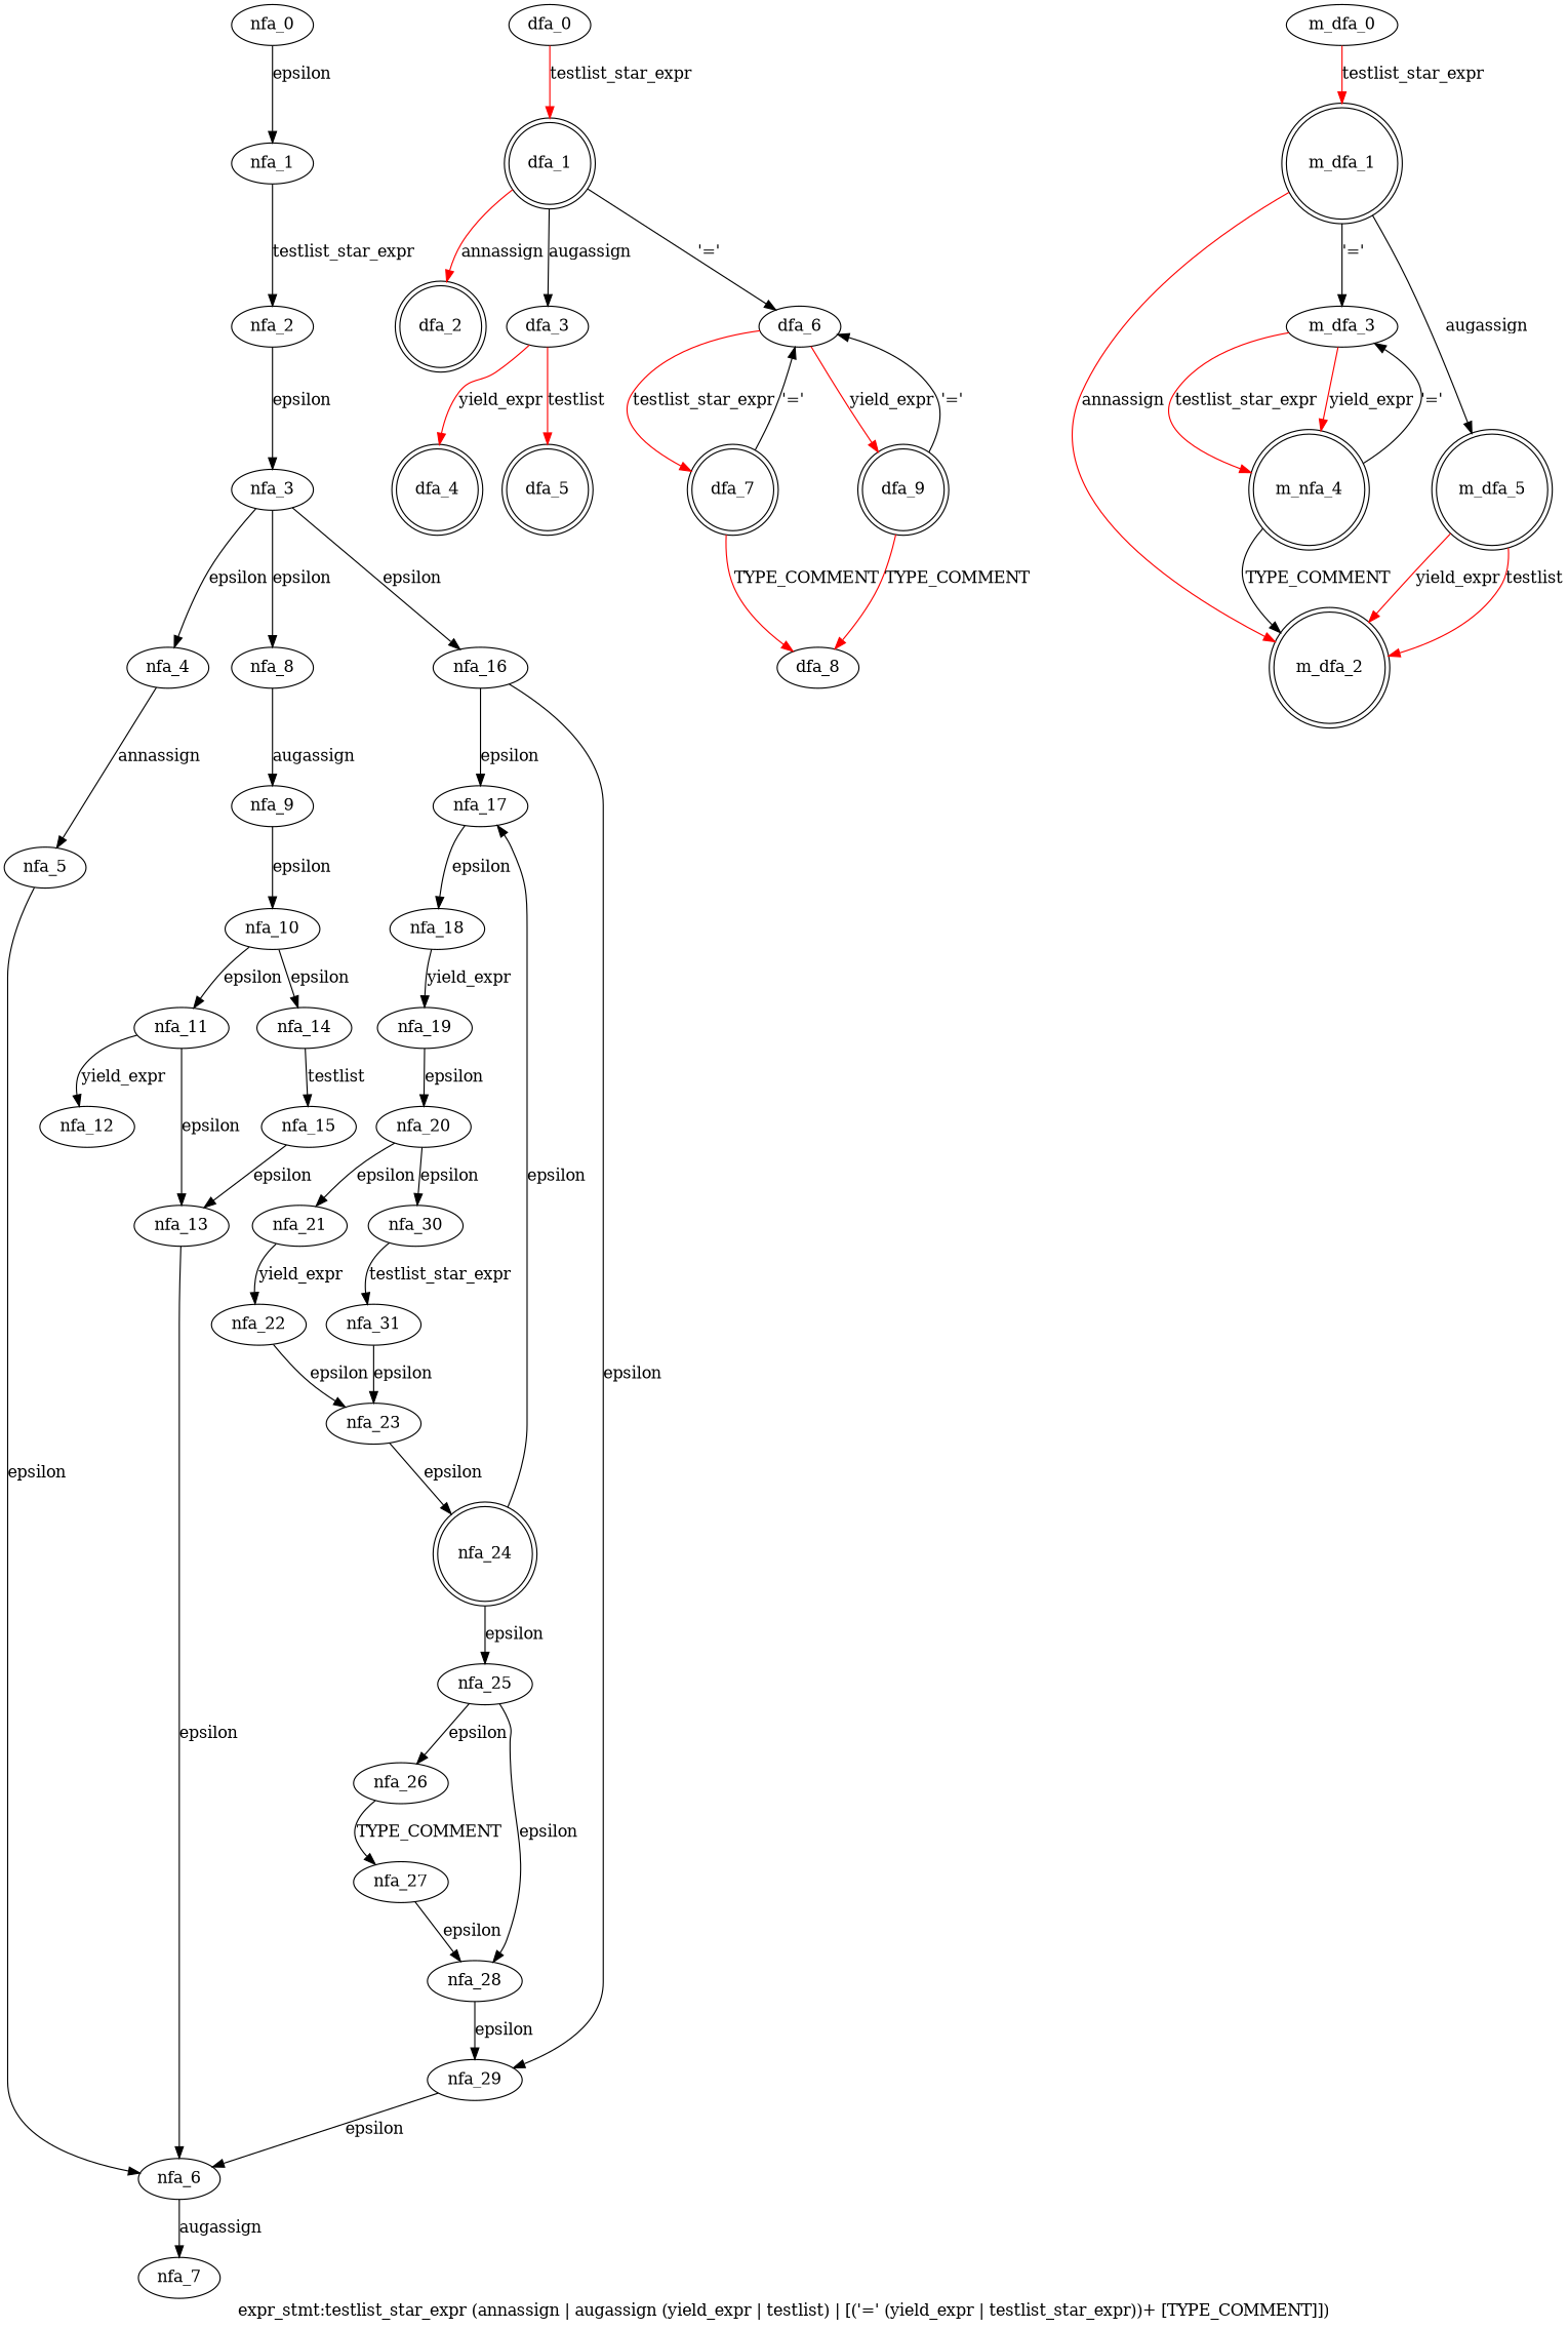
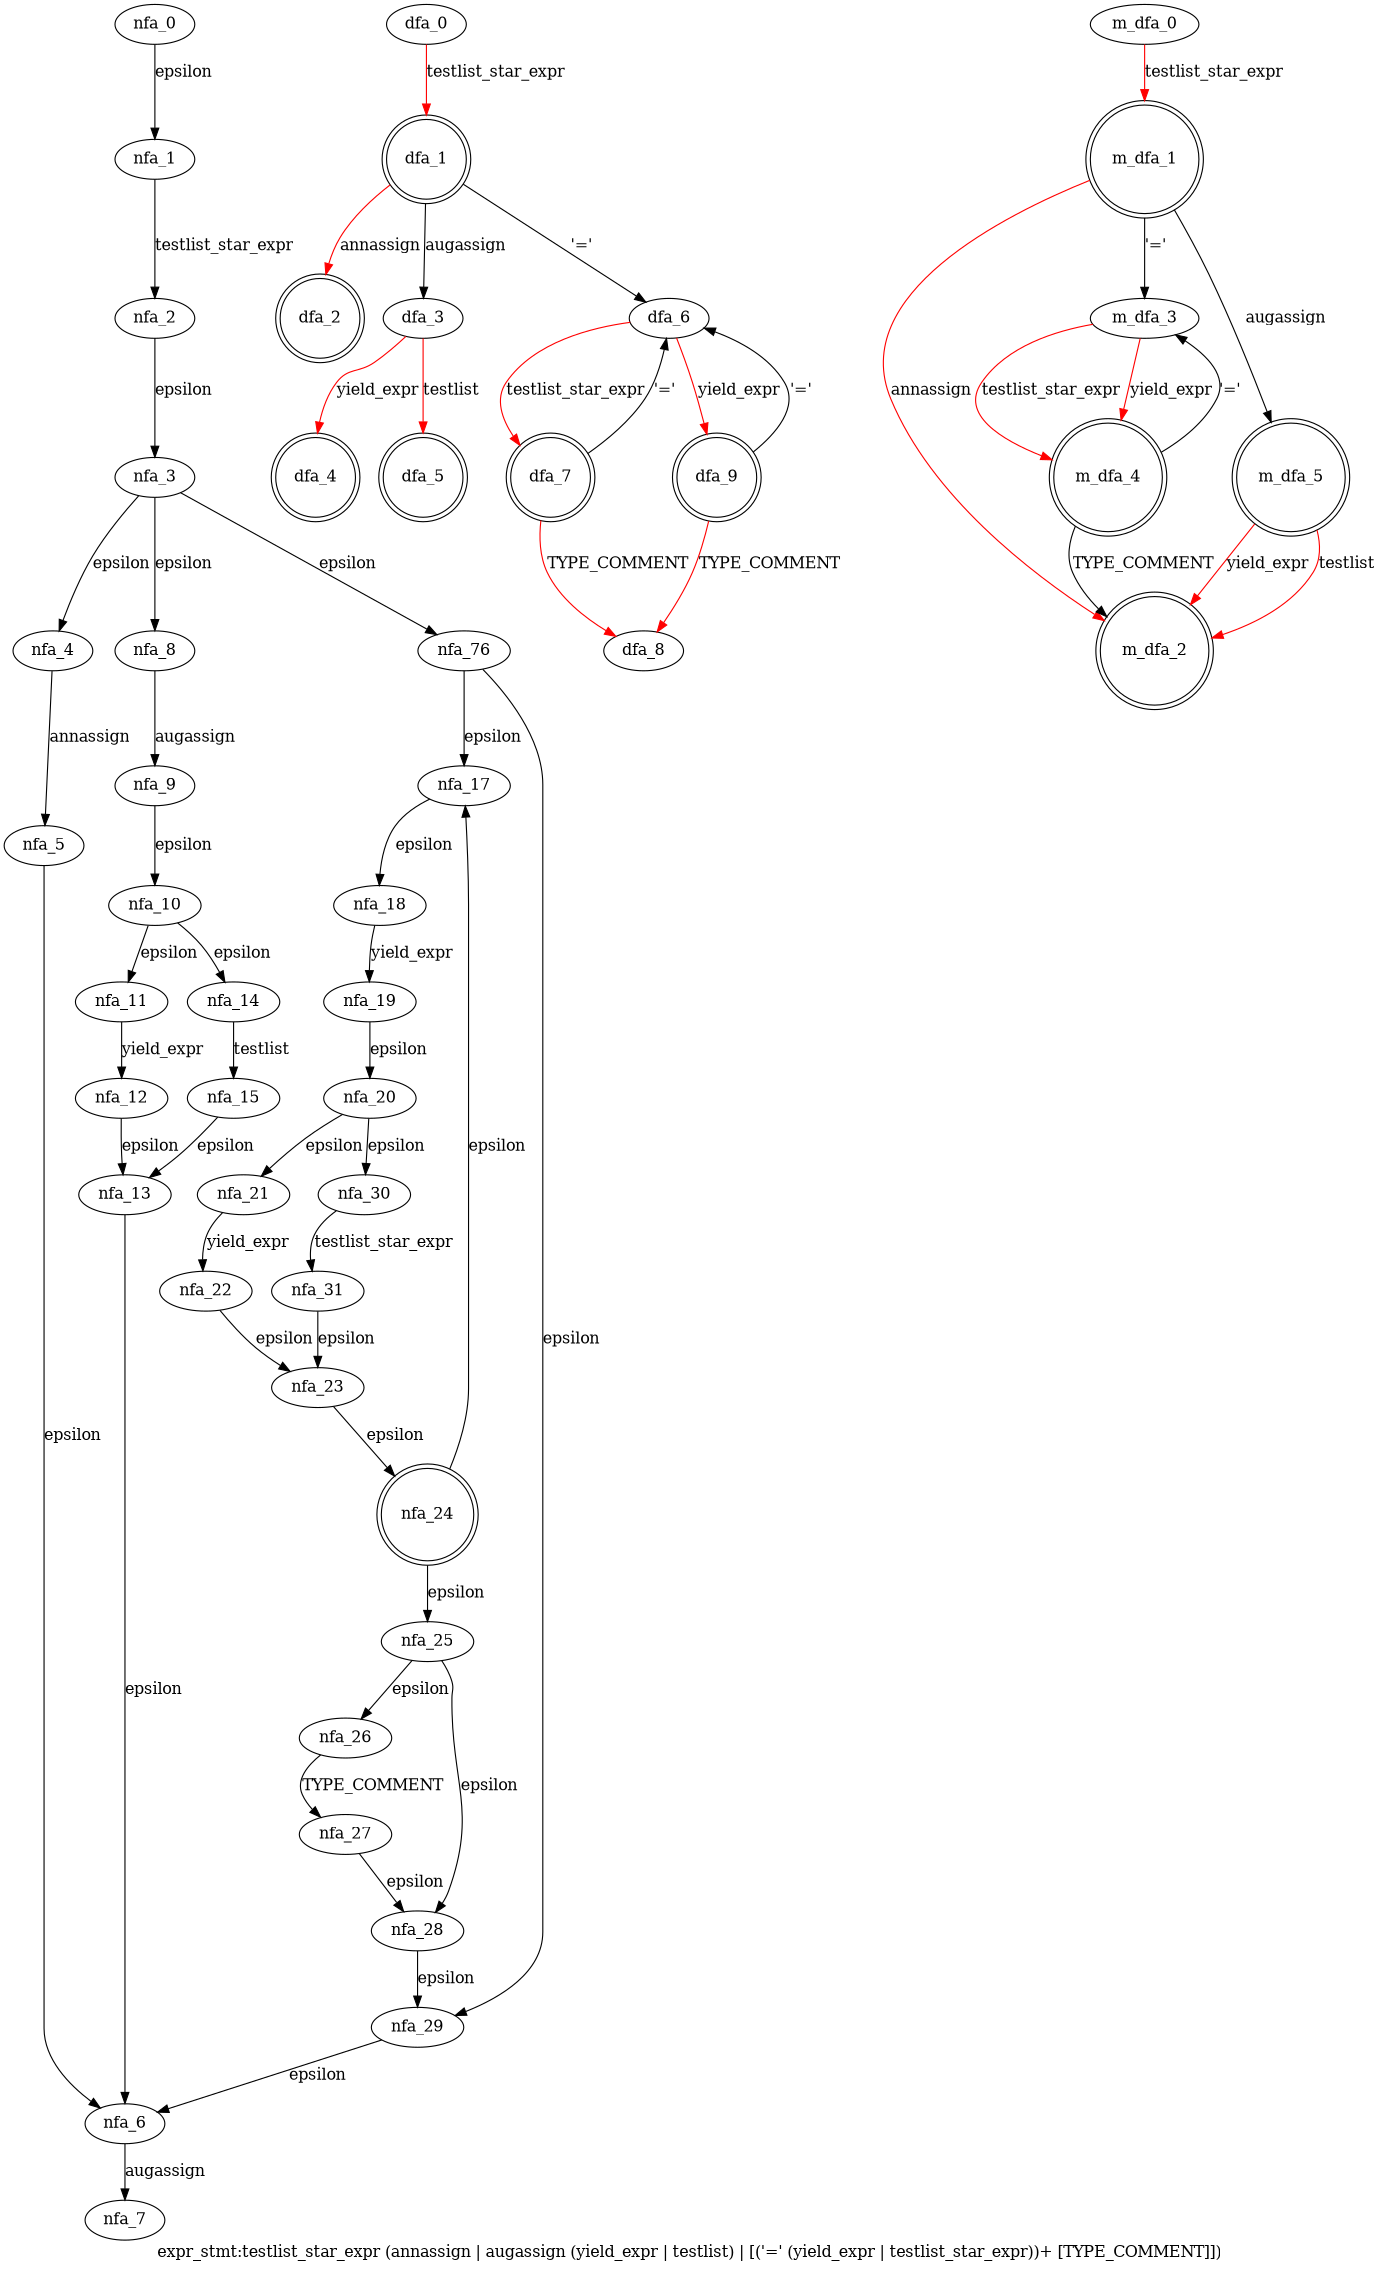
  digraph {
    label="expr_stmt:testlist_star_expr (annassign | augassign (yield_expr | testlist) | [('=' (yield_expr | testlist_star_expr))+ [TYPE_COMMENT]])"
    nfa_0
    nfa_1
    nfa_2
    nfa_3
    nfa_4
    nfa_8
-   nfa_16
+   nfa_16 [label=nfa_76]
    nfa_5
    nfa_6
    nfa_7
    nfa_9
    nfa_10
    nfa_11
    nfa_14
    nfa_12
    nfa_13
    nfa_15
    nfa_17
    nfa_29
    nfa_18
    nfa_19
    nfa_20
    nfa_21
    nfa_30
    nfa_22
    nfa_23
    nfa_24 [shape=doublecircle]
    nfa_25
    nfa_26
    nfa_28
    nfa_27
    nfa_31
    dfa_1 [shape=doublecircle]
    dfa_0
    dfa_2 [shape=doublecircle]
    dfa_3
    dfa_6
    dfa_4 [shape=doublecircle]
    dfa_5 [shape=doublecircle]
    dfa_7 [shape=doublecircle]
    dfa_9 [shape=doublecircle]
    dfa_8 [shape=ellipse]
    m_dfa_1 [shape=doublecircle]
    m_dfa_0
    m_dfa_2 [shape=doublecircle]
    m_dfa_3
    m_dfa_5 [shape=doublecircle]
-   m_dfa_4 [shape=doublecircle label=m_nfa_4]
+   m_dfa_4 [shape=doublecircle]
    subgraph sub_1 {
      nfa_0
      nfa_1
      nfa_2
      nfa_3
      nfa_4
      nfa_8
      nfa_16
      nfa_5
      nfa_6
      nfa_7
      nfa_9
      nfa_10
      nfa_11
      nfa_14
      nfa_12
      nfa_13
      nfa_15
      nfa_17
      nfa_29
      nfa_18
      nfa_19
      nfa_20
      nfa_21
      nfa_30
      nfa_22
      nfa_23
      nfa_24
      nfa_25
      nfa_26
      nfa_28
      nfa_27
      nfa_31
    }
    subgraph sub_2 {
      dfa_1
      dfa_0
      dfa_2
      dfa_3
      dfa_6
      dfa_4
      dfa_5
      dfa_7
      dfa_9
      dfa_8
    }
    subgraph sub_3 {
      m_dfa_1
      m_dfa_0
      m_dfa_2
      m_dfa_3
      m_dfa_5
      m_dfa_4
    }
    nfa_0 -> nfa_1 [label=epsilon]
    nfa_1 -> nfa_2 [label=testlist_star_expr]
    nfa_2 -> nfa_3 [label=epsilon]
    nfa_3 -> nfa_4 [label=epsilon]
    nfa_3 -> nfa_8 [label=epsilon]
    nfa_3 -> nfa_16 [label=epsilon]
    nfa_4 -> nfa_5 [label=annassign]
    nfa_8 -> nfa_9 [label=augassign]
    nfa_16 -> nfa_17 [label=epsilon]
    nfa_16 -> nfa_29 [label=epsilon]
    nfa_5 -> nfa_6 [label=epsilon]
    nfa_6 -> nfa_7 [label=augassign]
    nfa_9 -> nfa_10 [label=epsilon]
    nfa_10 -> nfa_11 [label=epsilon]
    nfa_10 -> nfa_14 [label=epsilon]
    nfa_11 -> nfa_12 [label=yield_expr]
    nfa_14 -> nfa_15 [label=testlist]
-   nfa_11 -> nfa_13 [label=epsilon]
+   nfa_12 -> nfa_13 [label=epsilon]
    nfa_13 -> nfa_6 [label=epsilon]
    nfa_15 -> nfa_13 [label=epsilon]
    nfa_17 -> nfa_18 [label=epsilon]
    nfa_29 -> nfa_6 [label=epsilon]
    nfa_18 -> nfa_19 [label=yield_expr]
    nfa_19 -> nfa_20 [label=epsilon]
    nfa_20 -> nfa_21 [label=epsilon]
    nfa_20 -> nfa_30 [label=epsilon]
    nfa_21 -> nfa_22 [label=yield_expr]
    nfa_30 -> nfa_31 [label=testlist_star_expr]
    nfa_22 -> nfa_23 [label=epsilon]
    nfa_23 -> nfa_24 [label=epsilon]
    nfa_24 -> nfa_17 [label=epsilon]
    nfa_24 -> nfa_25 [label=epsilon]
    nfa_25 -> nfa_26 [label=epsilon]
    nfa_25 -> nfa_28 [label=epsilon]
    nfa_26 -> nfa_27 [label=TYPE_COMMENT]
    nfa_28 -> nfa_29 [label=epsilon]
    nfa_27 -> nfa_28 [label=epsilon]
    nfa_31 -> nfa_23 [label=epsilon]
    dfa_1 -> dfa_2 [color=red label=annassign]
    dfa_1 -> dfa_3 [label=augassign]
    dfa_1 -> dfa_6 [label="'='"]
    dfa_0 -> dfa_1 [color=red label=testlist_star_expr]
    dfa_3 -> dfa_4 [color=red label=yield_expr]
    dfa_3 -> dfa_5 [color=red label=testlist]
    dfa_6 -> dfa_7 [color=red label=testlist_star_expr]
    dfa_6 -> dfa_9 [color=red label=yield_expr]
    dfa_7 -> dfa_6 [label="'='"]
    dfa_7 -> dfa_8 [color=red label=TYPE_COMMENT]
    dfa_9 -> dfa_6 [label="'='"]
    dfa_9 -> dfa_8 [color=red label=TYPE_COMMENT]
    m_dfa_1 -> m_dfa_2 [color=red label=annassign]
    m_dfa_1 -> m_dfa_3 [label="'='"]
    m_dfa_1 -> m_dfa_5 [label=augassign]
    m_dfa_0 -> m_dfa_1 [color=red label=testlist_star_expr]
    m_dfa_3 -> m_dfa_4 [color=red label=testlist_star_expr]
    m_dfa_3 -> m_dfa_4 [color=red label=yield_expr]
    m_dfa_5 -> m_dfa_2 [color=red label=yield_expr]
    m_dfa_5 -> m_dfa_2 [color=red label=testlist]
    m_dfa_4 -> m_dfa_2 [color=black label=TYPE_COMMENT]
    m_dfa_4 -> m_dfa_3 [label="'='"]
  }
